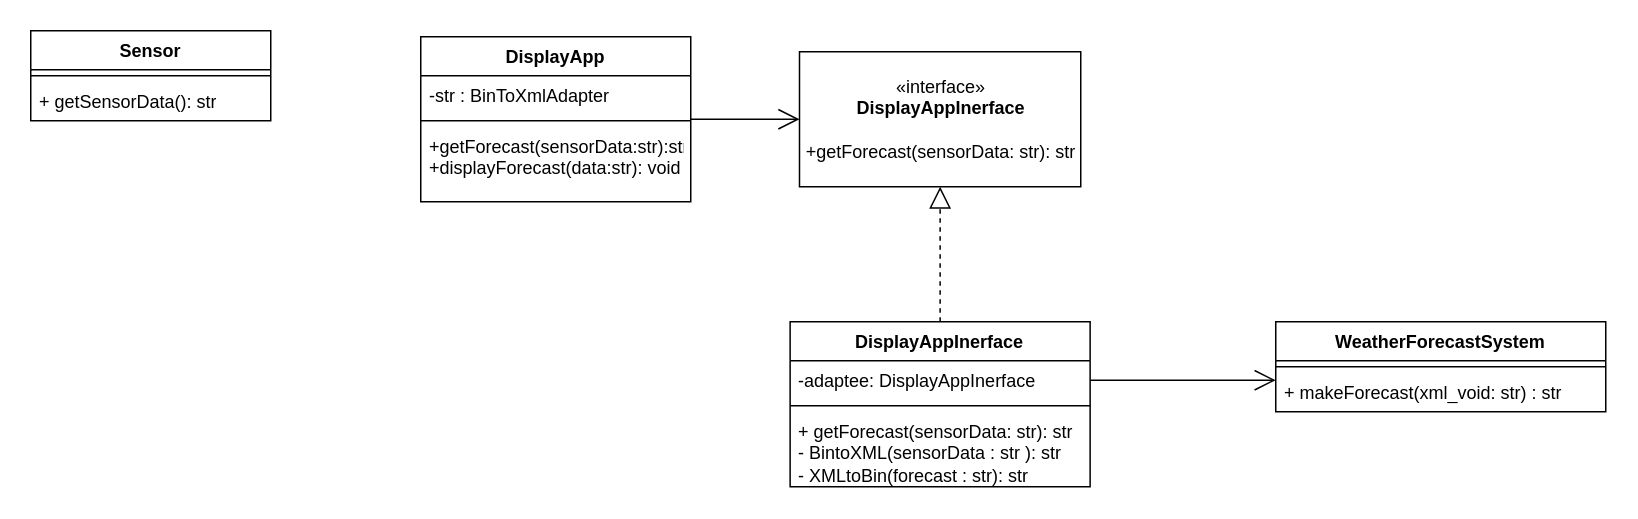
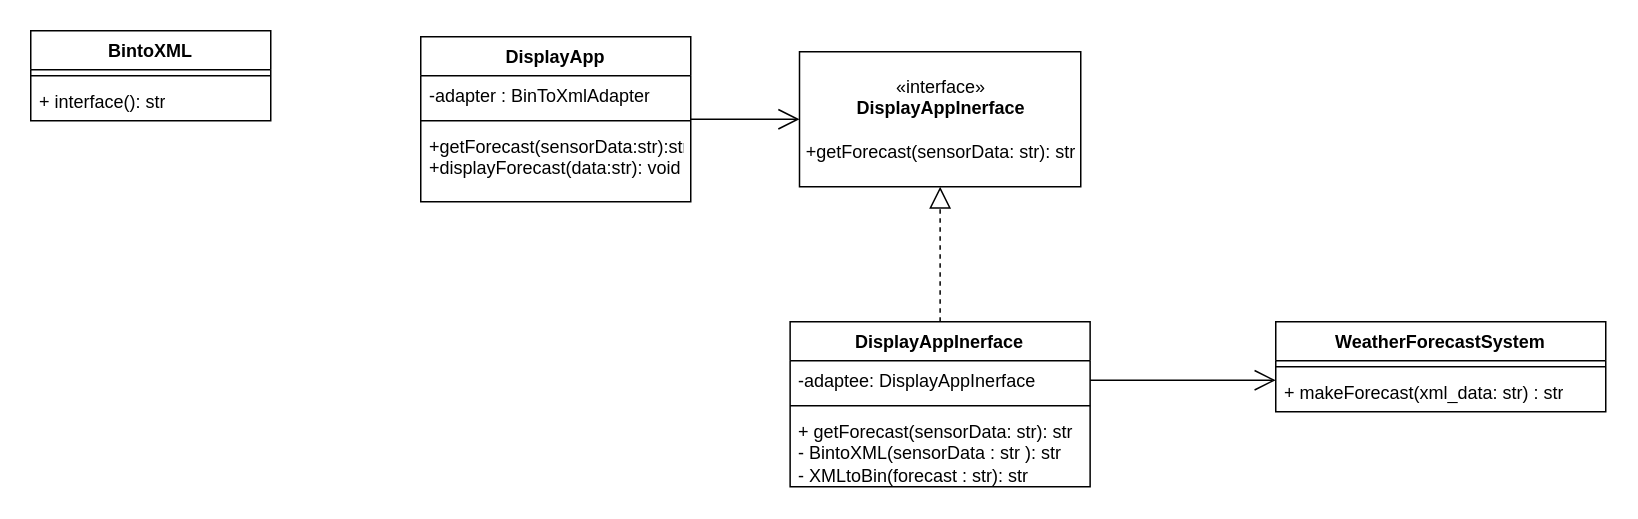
  <mxCell id="0" />
  <mxCell id="1" parent="0" />
- <mxCell id="2" value="Sensor" style="swimlane;fontStyle=1;align=center;verticalAlign=top;childLayout=stackLayout;horizontal=1;startSize=26;horizontalStack=0;resizeParent=1;resizeParentMax=0;resizeLast=0;collapsible=1;marginBottom=0;whiteSpace=wrap;html=1;" parent="1" vertex="1"><mxGeometry x="20" y="20" width="160" height="60" as="geometry" /></mxCell>
+ <mxCell id="2" value="BintoXML" style="swimlane;fontStyle=1;align=center;verticalAlign=top;childLayout=stackLayout;horizontal=1;startSize=26;horizontalStack=0;resizeParent=1;resizeParentMax=0;resizeLast=0;collapsible=1;marginBottom=0;whiteSpace=wrap;html=1;" parent="1" vertex="1"><mxGeometry x="20" y="20" width="160" height="60" as="geometry" /></mxCell>
  <mxCell id="3" value="" style="line;strokeWidth=1;fillColor=none;align=left;verticalAlign=middle;spacingTop=-1;spacingLeft=3;spacingRight=3;rotatable=0;labelPosition=right;points=[];portConstraint=eastwest;strokeColor=inherit;" parent="2" vertex="1"><mxGeometry y="26" width="160" height="8" as="geometry" /></mxCell>
- <mxCell id="4" value="+ getSensorData(): str" style="text;strokeColor=none;fillColor=none;align=left;verticalAlign=top;spacingLeft=4;spacingRight=4;overflow=hidden;rotatable=0;points=[[0,0.5],[1,0.5]];portConstraint=eastwest;whiteSpace=wrap;html=1;" parent="2" vertex="1"><mxGeometry y="34" width="160" height="26" as="geometry" /></mxCell>
+ <mxCell id="4" value="+ interface(): str" style="text;strokeColor=none;fillColor=none;align=left;verticalAlign=top;spacingLeft=4;spacingRight=4;overflow=hidden;rotatable=0;points=[[0,0.5],[1,0.5]];portConstraint=eastwest;whiteSpace=wrap;html=1;" parent="2" vertex="1"><mxGeometry y="34" width="160" height="26" as="geometry" /></mxCell>
  <mxCell id="5" value="&lt;div&gt;WeatherForecastSystem&lt;/div&gt;&lt;div&gt;&lt;br&gt;&lt;/div&gt;" style="swimlane;fontStyle=1;align=center;verticalAlign=top;childLayout=stackLayout;horizontal=1;startSize=26;horizontalStack=0;resizeParent=1;resizeParentMax=0;resizeLast=0;collapsible=1;marginBottom=0;whiteSpace=wrap;html=1;" parent="1" vertex="1"><mxGeometry x="850" y="214" width="220" height="60" as="geometry" /></mxCell>
  <mxCell id="6" value="" style="line;strokeWidth=1;fillColor=none;align=left;verticalAlign=middle;spacingTop=-1;spacingLeft=3;spacingRight=3;rotatable=0;labelPosition=right;points=[];portConstraint=eastwest;strokeColor=inherit;" parent="5" vertex="1"><mxGeometry y="26" width="220" height="8" as="geometry" /></mxCell>
- <mxCell id="7" value="+ makeForecast(xml_void: str) : str " style="text;strokeColor=none;fillColor=none;align=left;verticalAlign=top;spacingLeft=4;spacingRight=4;overflow=hidden;rotatable=0;points=[[0,0.5],[1,0.5]];portConstraint=eastwest;whiteSpace=wrap;html=1;" parent="5" vertex="1"><mxGeometry y="34" width="220" height="26" as="geometry" /></mxCell>
+ <mxCell id="7" value="+ makeForecast(xml_data: str) : str " style="text;strokeColor=none;fillColor=none;align=left;verticalAlign=top;spacingLeft=4;spacingRight=4;overflow=hidden;rotatable=0;points=[[0,0.5],[1,0.5]];portConstraint=eastwest;whiteSpace=wrap;html=1;" parent="5" vertex="1"><mxGeometry y="34" width="220" height="26" as="geometry" /></mxCell>
  <mxCell id="8" value="DisplayAppInerface" style="swimlane;fontStyle=1;align=center;verticalAlign=top;childLayout=stackLayout;horizontal=1;startSize=26;horizontalStack=0;resizeParent=1;resizeParentMax=0;resizeLast=0;collapsible=1;marginBottom=0;whiteSpace=wrap;html=1;" parent="1" vertex="1"><mxGeometry x="526.25" y="214" width="200" height="110" as="geometry" /></mxCell>
  <mxCell id="9" value="-adaptee: DisplayAppInerface" style="text;strokeColor=none;fillColor=none;align=left;verticalAlign=top;spacingLeft=4;spacingRight=4;overflow=hidden;rotatable=0;points=[[0,0.5],[1,0.5]];portConstraint=eastwest;whiteSpace=wrap;html=1;" parent="8" vertex="1"><mxGeometry y="26" width="200" height="26" as="geometry" /></mxCell>
  <mxCell id="10" value="" style="line;strokeWidth=1;fillColor=none;align=left;verticalAlign=middle;spacingTop=-1;spacingLeft=3;spacingRight=3;rotatable=0;labelPosition=right;points=[];portConstraint=eastwest;strokeColor=inherit;" parent="8" vertex="1"><mxGeometry y="52" width="200" height="8" as="geometry" /></mxCell>
  <mxCell id="11" value="&lt;div&gt;+ getForecast(sensorData: str): str&lt;br&gt;&lt;/div&gt;&lt;div&gt;- BintoXML(sensorData : str ): str&lt;br&gt;&lt;/div&gt;&lt;div&gt;- XMLtoBin(forecast : str): str&lt;br&gt;&lt;/div&gt;" style="text;strokeColor=none;fillColor=none;align=left;verticalAlign=top;spacingLeft=4;spacingRight=4;overflow=hidden;rotatable=0;points=[[0,0.5],[1,0.5]];portConstraint=eastwest;whiteSpace=wrap;html=1;" parent="8" vertex="1"><mxGeometry y="60" width="200" height="50" as="geometry" /></mxCell>
  <mxCell id="12" value="DisplayApp" style="swimlane;fontStyle=1;align=center;verticalAlign=top;childLayout=stackLayout;horizontal=1;startSize=26;horizontalStack=0;resizeParent=1;resizeParentMax=0;resizeLast=0;collapsible=1;marginBottom=0;whiteSpace=wrap;html=1;" parent="1" vertex="1"><mxGeometry x="280" y="24" width="180" height="110" as="geometry" /></mxCell>
- <mxCell id="13" value="-str : BinToXmlAdapter" style="text;strokeColor=none;fillColor=none;align=left;verticalAlign=top;spacingLeft=4;spacingRight=4;overflow=hidden;rotatable=0;points=[[0,0.5],[1,0.5]];portConstraint=eastwest;whiteSpace=wrap;html=1;" parent="12" vertex="1"><mxGeometry y="26" width="180" height="26" as="geometry" /></mxCell>
+ <mxCell id="13" value="-adapter : BinToXmlAdapter" style="text;strokeColor=none;fillColor=none;align=left;verticalAlign=top;spacingLeft=4;spacingRight=4;overflow=hidden;rotatable=0;points=[[0,0.5],[1,0.5]];portConstraint=eastwest;whiteSpace=wrap;html=1;" parent="12" vertex="1"><mxGeometry y="26" width="180" height="26" as="geometry" /></mxCell>
  <mxCell id="14" value="" style="line;strokeWidth=1;fillColor=none;align=left;verticalAlign=middle;spacingTop=-1;spacingLeft=3;spacingRight=3;rotatable=0;labelPosition=right;points=[];portConstraint=eastwest;strokeColor=inherit;" parent="12" vertex="1"><mxGeometry y="52" width="180" height="8" as="geometry" /></mxCell>
  <mxCell id="15" value="&lt;div&gt;+getForecast(sensorData:str):str&lt;/div&gt;&lt;div&gt;+displayForecast(data:str): void&lt;br&gt;&lt;/div&gt;" style="text;strokeColor=none;fillColor=none;align=left;verticalAlign=top;spacingLeft=4;spacingRight=4;overflow=hidden;rotatable=0;points=[[0,0.5],[1,0.5]];portConstraint=eastwest;whiteSpace=wrap;html=1;" parent="12" vertex="1"><mxGeometry y="60" width="180" height="50" as="geometry" /></mxCell>
  <mxCell id="16" value="&lt;div&gt;«interface»&lt;b&gt;&lt;br&gt;&lt;/b&gt;&lt;/div&gt;&lt;div&gt;&lt;b&gt;DisplayAppInerface&lt;/b&gt;&lt;/div&gt;&lt;div&gt;&lt;br&gt;&lt;/div&gt;&lt;div&gt;+getForecast(sensorData: str): str&lt;br&gt;&lt;/div&gt;" style="html=1;whiteSpace=wrap;" parent="1" vertex="1"><mxGeometry x="532.5" y="34" width="187.5" height="90" as="geometry" /></mxCell>
  <mxCell id="17" value="" style="endArrow=block;dashed=1;endFill=0;endSize=12;html=1;rounded=0;exitX=0.5;exitY=0;exitDx=0;exitDy=0;entryX=0.5;entryY=1;entryDx=0;entryDy=0;" parent="1" source="8" target="16" edge="1"><mxGeometry width="160" relative="1" as="geometry"><mxPoint x="600" y="134" as="sourcePoint" /><mxPoint x="760" y="134" as="targetPoint" /></mxGeometry></mxCell>
  <mxCell id="18" value="" style="endArrow=open;endFill=1;endSize=12;html=1;rounded=0;exitX=1;exitY=0.5;exitDx=0;exitDy=0;entryX=0;entryY=0.5;entryDx=0;entryDy=0;" parent="1" source="9" edge="1"><mxGeometry width="160" relative="1" as="geometry"><mxPoint x="710" y="274" as="sourcePoint" /><mxPoint x="850" y="253" as="targetPoint" /></mxGeometry></mxCell>
  <mxCell id="19" value="" style="endArrow=open;endFill=1;endSize=12;html=1;rounded=0;entryX=0;entryY=0.5;entryDx=0;entryDy=0;exitX=1;exitY=0.5;exitDx=0;exitDy=0;" parent="1" source="12" target="16" edge="1"><mxGeometry width="160" relative="1" as="geometry"><mxPoint x="310" y="234" as="sourcePoint" /><mxPoint x="470" y="234" as="targetPoint" /></mxGeometry></mxCell>
